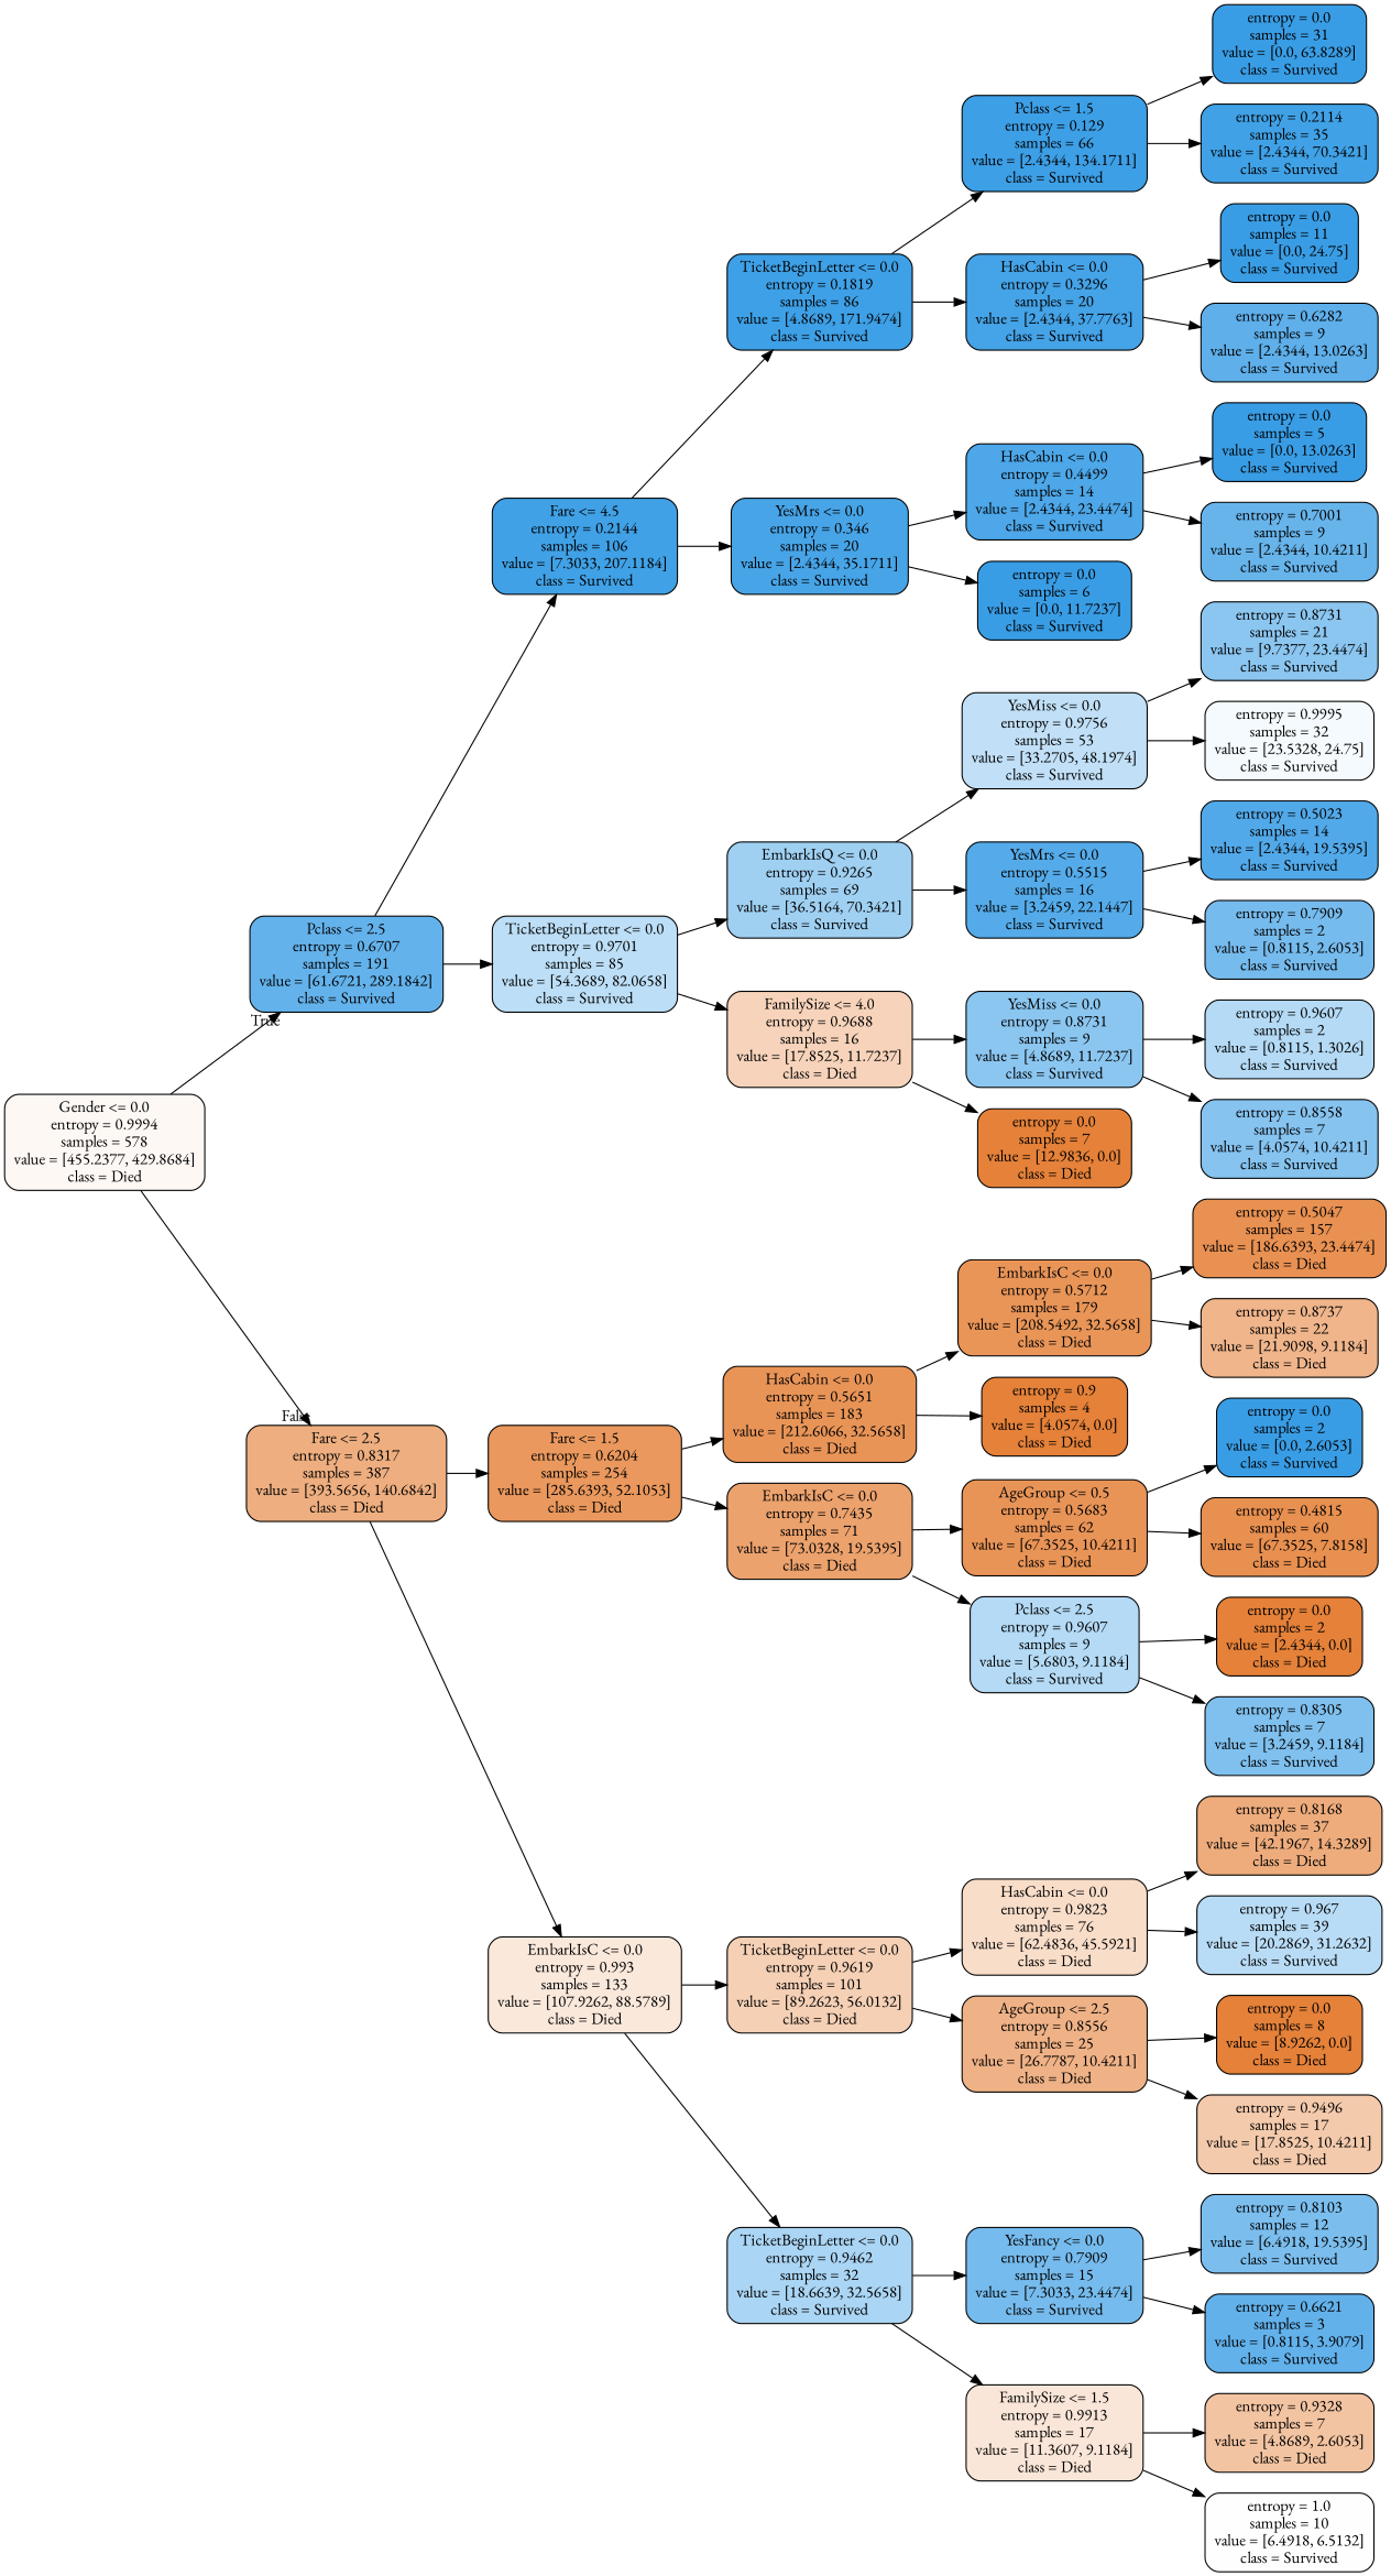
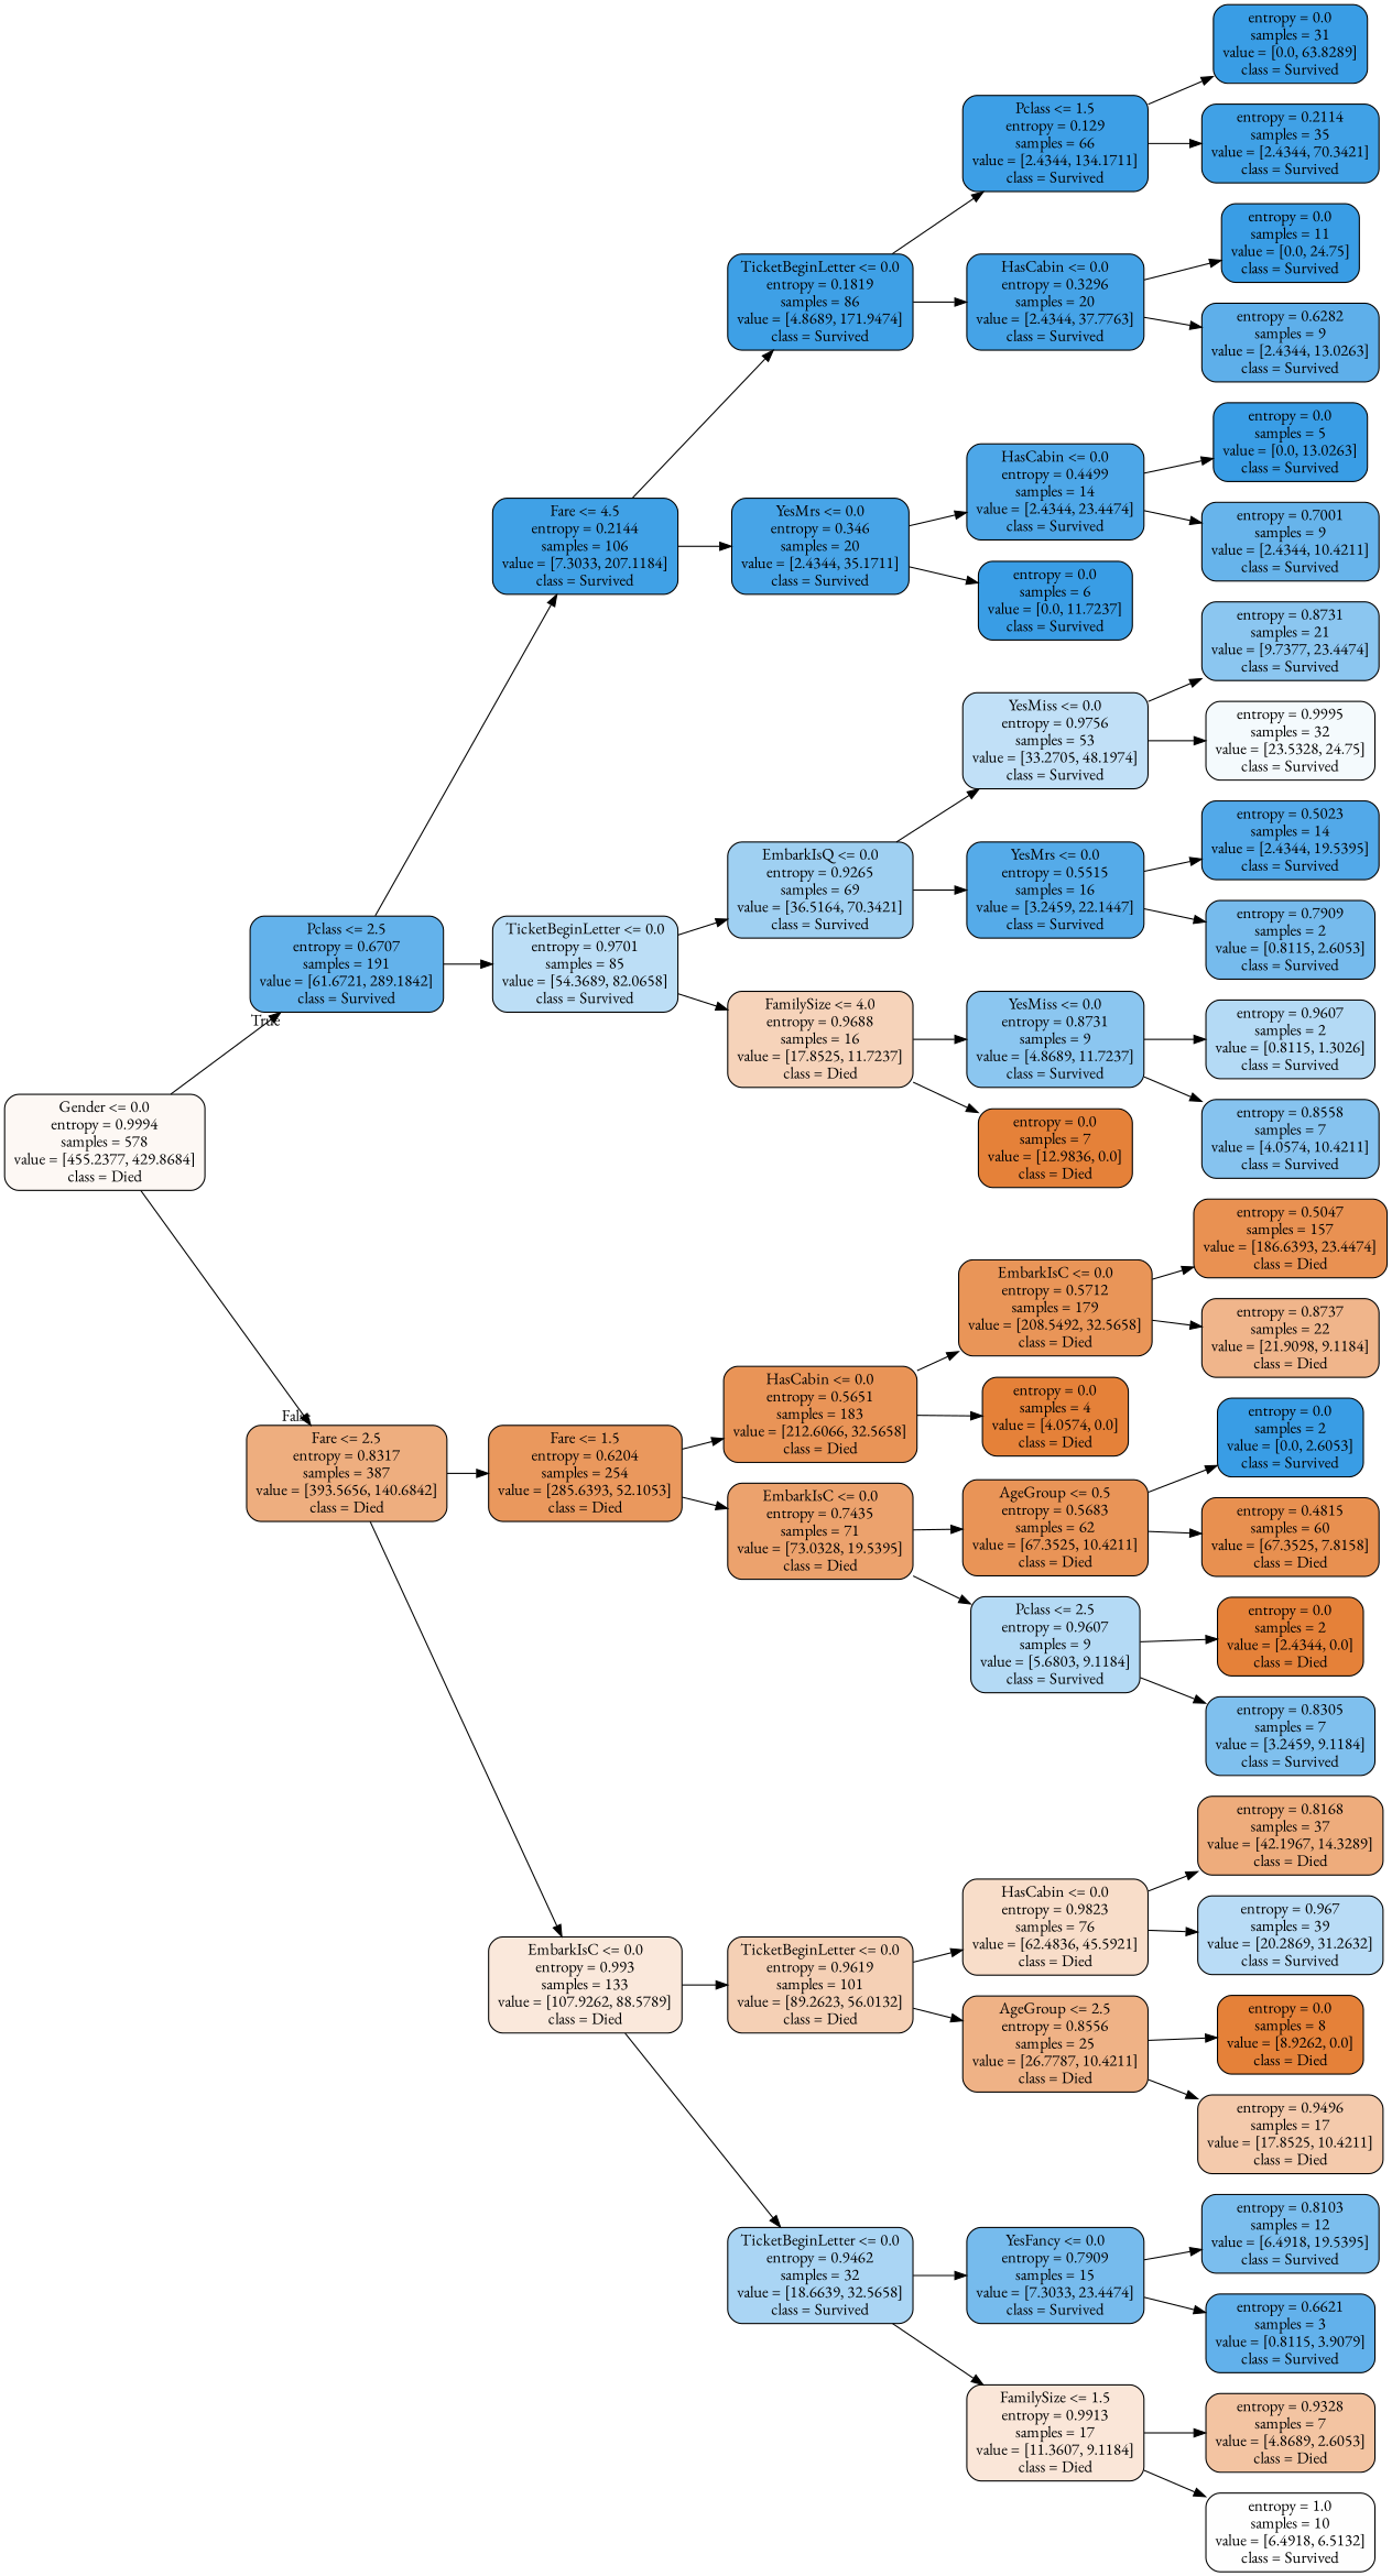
  digraph {
    rankdir=LR
    fontname="EB Garamond"
    node [color=black fillcolor="#399de5ff" fontname="EB Garamond" shape=box style="filled, rounded"]
    edge [fontname="EB Garamond"]
    n1 [fillcolor="#e581390e" label="Gender <= 0.0\nentropy = 0.9994\nsamples = 578\nvalue = [455.2377, 429.8684]\nclass = Died"]
    n2 [fillcolor="#399de5c9" label="Pclass <= 2.5\nentropy = 0.6707\nsamples = 191\nvalue = [61.6721, 289.1842]\nclass = Survived"]
    n3 [fillcolor="#e58139a4" label="Fare <= 2.5\nentropy = 0.8317\nsamples = 387\nvalue = [393.5656, 140.6842]\nclass = Died"]
    n4 [fillcolor="#399de5f6" label="Fare <= 4.5\nentropy = 0.2144\nsamples = 106\nvalue = [7.3033, 207.1184]\nclass = Survived"]
    n5 [fillcolor="#399de556" label="TicketBeginLetter <= 0.0\nentropy = 0.9701\nsamples = 85\nvalue = [54.3689, 82.0658]\nclass = Survived"]
    n6 [fillcolor="#399de5f8" label="TicketBeginLetter <= 0.0\nentropy = 0.1819\nsamples = 86\nvalue = [4.8689, 171.9474]\nclass = Survived"]
    n7 [fillcolor="#399de5ed" label="YesMrs <= 0.0\nentropy = 0.346\nsamples = 20\nvalue = [2.4344, 35.1711]\nclass = Survived"]
    n8 [fillcolor="#399de5fa" label="Pclass <= 1.5\nentropy = 0.129\nsamples = 66\nvalue = [2.4344, 134.1711]\nclass = Survived"]
    n9 [fillcolor="#399de5ef" label="HasCabin <= 0.0\nentropy = 0.3296\nsamples = 20\nvalue = [2.4344, 37.7763]\nclass = Survived"]
    n10 [label="entropy = 0.0\nsamples = 31\nvalue = [0.0, 63.8289]\nclass = Survived"]
    n11 [fillcolor="#399de5f6" label="entropy = 0.2114\nsamples = 35\nvalue = [2.4344, 70.3421]\nclass = Survived"]
    n12 [label="entropy = 0.0\nsamples = 11\nvalue = [0.0, 24.75]\nclass = Survived"]
    n13 [fillcolor="#399de5cf" label="entropy = 0.6282\nsamples = 9\nvalue = [2.4344, 13.0263]\nclass = Survived"]
    n14 [fillcolor="#399de5e5" label="HasCabin <= 0.0\nentropy = 0.4499\nsamples = 14\nvalue = [2.4344, 23.4474]\nclass = Survived"]
    n15 [label="entropy = 0.0\nsamples = 6\nvalue = [0.0, 11.7237]\nclass = Survived"]
    n16 [label="entropy = 0.0\nsamples = 5\nvalue = [0.0, 13.0263]\nclass = Survived"]
    n17 [fillcolor="#399de5c3" label="entropy = 0.7001\nsamples = 9\nvalue = [2.4344, 10.4211]\nclass = Survived"]
    n18 [fillcolor="#399de57b" label="EmbarkIsQ <= 0.0\nentropy = 0.9265\nsamples = 69\nvalue = [36.5164, 70.3421]\nclass = Survived"]
    n19 [fillcolor="#e5813958" label="FamilySize <= 4.0\nentropy = 0.9688\nsamples = 16\nvalue = [17.8525, 11.7237]\nclass = Died"]
    n20 [fillcolor="#399de54f" label="YesMiss <= 0.0\nentropy = 0.9756\nsamples = 53\nvalue = [33.2705, 48.1974]\nclass = Survived"]
    n21 [fillcolor="#399de5da" label="YesMrs <= 0.0\nentropy = 0.5515\nsamples = 16\nvalue = [3.2459, 22.1447]\nclass = Survived"]
    n22 [fillcolor="#399de595" label="entropy = 0.8731\nsamples = 21\nvalue = [9.7377, 23.4474]\nclass = Survived"]
    n23 [fillcolor="#399de50d" label="entropy = 0.9995\nsamples = 32\nvalue = [23.5328, 24.75]\nclass = Survived"]
    n24 [fillcolor="#399de5df" label="entropy = 0.5023\nsamples = 14\nvalue = [2.4344, 19.5395]\nclass = Survived"]
    n25 [fillcolor="#399de5b0" label="entropy = 0.7909\nsamples = 2\nvalue = [0.8115, 2.6053]\nclass = Survived"]
    n26 [fillcolor="#399de595" label="YesMiss <= 0.0\nentropy = 0.8731\nsamples = 9\nvalue = [4.8689, 11.7237]\nclass = Survived"]
    n27 [fillcolor="#e58139ff" label="entropy = 0.0\nsamples = 7\nvalue = [12.9836, 0.0]\nclass = Died"]
    n28 [fillcolor="#399de560" label="entropy = 0.9607\nsamples = 2\nvalue = [0.8115, 1.3026]\nclass = Survived"]
    n29 [fillcolor="#399de59c" label="entropy = 0.8558\nsamples = 7\nvalue = [4.0574, 10.4211]\nclass = Survived"]
    n30 [fillcolor="#e58139d0" label="Fare <= 1.5\nentropy = 0.6204\nsamples = 254\nvalue = [285.6393, 52.1053]\nclass = Died"]
    n31 [fillcolor="#e581392e" label="EmbarkIsC <= 0.0\nentropy = 0.993\nsamples = 133\nvalue = [107.9262, 88.5789]\nclass = Died"]
    n32 [fillcolor="#e58139d8" label="HasCabin <= 0.0\nentropy = 0.5651\nsamples = 183\nvalue = [212.6066, 32.5658]\nclass = Died"]
    n33 [fillcolor="#e58139bb" label="EmbarkIsC <= 0.0\nentropy = 0.7435\nsamples = 71\nvalue = [73.0328, 19.5395]\nclass = Died"]
    n34 [fillcolor="#e58139d7" label="EmbarkIsC <= 0.0\nentropy = 0.5712\nsamples = 179\nvalue = [208.5492, 32.5658]\nclass = Died"]
-   n35 [fillcolor="#e58139ff" label="entropy = 0.9\nsamples = 4\nvalue = [4.0574, 0.0]\nclass = Died"]
+   n35 [fillcolor="#e58139ff" label="entropy = 0.0\nsamples = 4\nvalue = [4.0574, 0.0]\nclass = Died"]
    n36 [fillcolor="#e58139df" label="entropy = 0.5047\nsamples = 157\nvalue = [186.6393, 23.4474]\nclass = Died"]
    n37 [fillcolor="#e5813995" label="entropy = 0.8737\nsamples = 22\nvalue = [21.9098, 9.1184]\nclass = Died"]
    n38 [fillcolor="#e58139d8" label="AgeGroup <= 0.5\nentropy = 0.5683\nsamples = 62\nvalue = [67.3525, 10.4211]\nclass = Died"]
    n39 [fillcolor="#399de560" label="Pclass <= 2.5\nentropy = 0.9607\nsamples = 9\nvalue = [5.6803, 9.1184]\nclass = Survived"]
    n40 [label="entropy = 0.0\nsamples = 2\nvalue = [0.0, 2.6053]\nclass = Survived"]
    n41 [fillcolor="#e58139e1" label="entropy = 0.4815\nsamples = 60\nvalue = [67.3525, 7.8158]\nclass = Died"]
    n42 [fillcolor="#e58139ff" label="entropy = 0.0\nsamples = 2\nvalue = [2.4344, 0.0]\nclass = Died"]
    n43 [fillcolor="#399de5a4" label="entropy = 0.8305\nsamples = 7\nvalue = [3.2459, 9.1184]\nclass = Survived"]
    n44 [fillcolor="#e581395f" label="TicketBeginLetter <= 0.0\nentropy = 0.9619\nsamples = 101\nvalue = [89.2623, 56.0132]\nclass = Died"]
    n45 [fillcolor="#399de56d" label="TicketBeginLetter <= 0.0\nentropy = 0.9462\nsamples = 32\nvalue = [18.6639, 32.5658]\nclass = Survived"]
    n46 [fillcolor="#e5813945" label="HasCabin <= 0.0\nentropy = 0.9823\nsamples = 76\nvalue = [62.4836, 45.5921]\nclass = Died"]
    n47 [fillcolor="#e581399c" label="AgeGroup <= 2.5\nentropy = 0.8556\nsamples = 25\nvalue = [26.7787, 10.4211]\nclass = Died"]
    n48 [fillcolor="#e58139a8" label="entropy = 0.8168\nsamples = 37\nvalue = [42.1967, 14.3289]\nclass = Died"]
    n49 [fillcolor="#399de55a" label="entropy = 0.967\nsamples = 39\nvalue = [20.2869, 31.2632]\nclass = Survived"]
    n50 [fillcolor="#e58139ff" label="entropy = 0.0\nsamples = 8\nvalue = [8.9262, 0.0]\nclass = Died"]
    n51 [fillcolor="#e581396a" label="entropy = 0.9496\nsamples = 17\nvalue = [17.8525, 10.4211]\nclass = Died"]
    n52 [fillcolor="#399de5b0" label="YesFancy <= 0.0\nentropy = 0.7909\nsamples = 15\nvalue = [7.3033, 23.4474]\nclass = Survived"]
    n53 [fillcolor="#e5813932" label="FamilySize <= 1.5\nentropy = 0.9913\nsamples = 17\nvalue = [11.3607, 9.1184]\nclass = Died"]
    n54 [fillcolor="#399de5aa" label="entropy = 0.8103\nsamples = 12\nvalue = [6.4918, 19.5395]\nclass = Survived"]
    n55 [fillcolor="#399de5ca" label="entropy = 0.6621\nsamples = 3\nvalue = [0.8115, 3.9079]\nclass = Survived"]
    n56 [fillcolor="#e5813977" label="entropy = 0.9328\nsamples = 7\nvalue = [4.8689, 2.6053]\nclass = Died"]
    n57 [fillcolor="#399de501" label="entropy = 1.0\nsamples = 10\nvalue = [6.4918, 6.5132]\nclass = Survived"]
    n1 -> n2 [headlabel=True labelangle=45 labeldistance=2.5]
    n1 -> n3 [headlabel=False labelangle=-45 labeldistance=2.5]
    n2 -> n4
    n2 -> n5
    n3 -> n30
    n3 -> n31
    n4 -> n6
    n4 -> n7
    n5 -> n18
    n5 -> n19
    n6 -> n8
    n6 -> n9
    n7 -> n14
    n7 -> n15
    n8 -> n10
    n8 -> n11
    n9 -> n12
    n9 -> n13
    n14 -> n16
    n14 -> n17
    n18 -> n20
    n18 -> n21
    n19 -> n26
    n19 -> n27
    n20 -> n22
    n20 -> n23
    n21 -> n24
    n21 -> n25
    n26 -> n28
    n26 -> n29
    n30 -> n32
    n30 -> n33
    n31 -> n44
    n31 -> n45
    n32 -> n34
    n32 -> n35
    n33 -> n38
    n33 -> n39
    n34 -> n36
    n34 -> n37
    n38 -> n40
    n38 -> n41
    n39 -> n42
    n39 -> n43
    n44 -> n46
    n44 -> n47
    n45 -> n52
    n45 -> n53
    n46 -> n48
    n46 -> n49
    n47 -> n50
    n47 -> n51
    n52 -> n54
    n52 -> n55
    n53 -> n56
    n53 -> n57
  }
